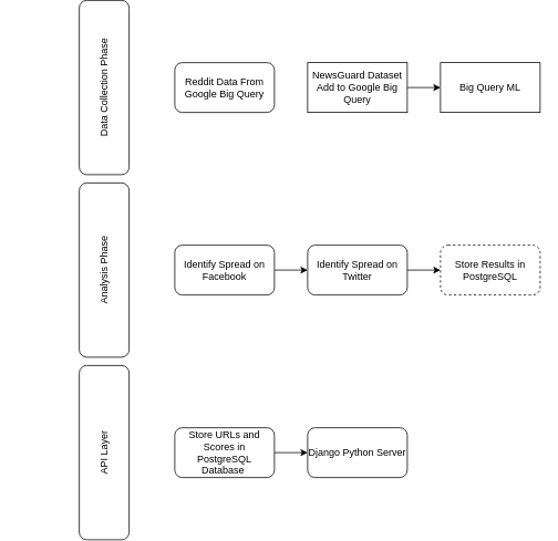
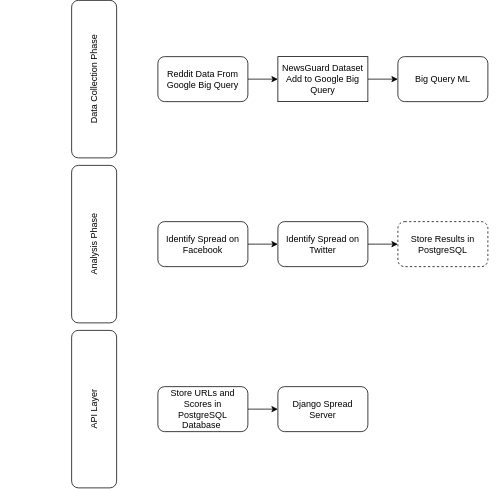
  <mxCell id="0" />
  <mxCell id="1" parent="0" />
+ <mxCell id="2" value="" style="edgeStyle=orthogonalEdgeStyle;rounded=0;orthogonalLoop=1;jettySize=auto;html=1;" edge="1" parent="1" source="3" target="5"><mxGeometry relative="1" as="geometry" /></mxCell>
  <mxCell id="3" value="Reddit Data From Google Big Query" style="rounded=1;whiteSpace=wrap;html=1;" vertex="1" parent="1"><mxGeometry x="210" y="20" width="120" height="60" as="geometry" /></mxCell>
  <mxCell id="4" value="" style="edgeStyle=orthogonalEdgeStyle;rounded=0;orthogonalLoop=1;jettySize=auto;html=1;" edge="1" parent="1" source="5" target="8"><mxGeometry relative="1" as="geometry" /></mxCell>
  <mxCell id="5" value="NewsGuard Dataset Add to Google Big Query" style="whiteSpace=wrap;html=1;rounded=0;" vertex="1" parent="1"><mxGeometry x="370" y="20" width="120" height="60" as="geometry" /></mxCell>
  <mxCell id="6" value="Data Collection Phase" style="rounded=1;whiteSpace=wrap;html=1;direction=west;rotation=270;" vertex="1" parent="1"><mxGeometry x="20" y="20" width="210" height="60" as="geometry" /></mxCell>
  <mxCell id="7" value="Analysis Phase" style="rounded=1;whiteSpace=wrap;html=1;direction=west;rotation=270;" vertex="1" parent="1"><mxGeometry x="20" y="240" width="210" height="60" as="geometry" /></mxCell>
- <mxCell id="8" value="Big Query ML" style="whiteSpace=wrap;html=1;rounded=0;" vertex="1" parent="1"><mxGeometry x="530" y="20" width="120" height="60" as="geometry" /></mxCell>
+ <mxCell id="8" value="Big Query ML" style="rounded=1;whiteSpace=wrap;html=1;" vertex="1" parent="1"><mxGeometry x="530" y="20" width="120" height="60" as="geometry" /></mxCell>
  <mxCell id="9" value="" style="edgeStyle=orthogonalEdgeStyle;rounded=0;orthogonalLoop=1;jettySize=auto;html=1;" edge="1" parent="1" source="10" target="12"><mxGeometry relative="1" as="geometry" /></mxCell>
  <mxCell id="10" value="Identify Spread on Facebook" style="rounded=1;whiteSpace=wrap;html=1;" vertex="1" parent="1"><mxGeometry x="210" y="240" width="120" height="60" as="geometry" /></mxCell>
  <mxCell id="11" value="" style="edgeStyle=orthogonalEdgeStyle;rounded=0;orthogonalLoop=1;jettySize=auto;html=1;" edge="1" parent="1" source="12" target="13"><mxGeometry relative="1" as="geometry" /></mxCell>
  <mxCell id="12" value="Identify Spread on Twitter" style="rounded=1;whiteSpace=wrap;html=1;" vertex="1" parent="1"><mxGeometry x="370" y="240" width="120" height="60" as="geometry" /></mxCell>
  <mxCell id="13" value="Store Results in PostgreSQL" style="rounded=1;whiteSpace=wrap;html=1;dashed=1;" vertex="1" parent="1"><mxGeometry x="530" y="240" width="120" height="60" as="geometry" /></mxCell>
  <mxCell id="14" value="API Layer" style="rounded=1;whiteSpace=wrap;html=1;direction=west;rotation=270;" vertex="1" parent="1"><mxGeometry x="20" y="460" width="210" height="60" as="geometry" /></mxCell>
  <mxCell id="15" value="" style="edgeStyle=orthogonalEdgeStyle;rounded=0;orthogonalLoop=1;jettySize=auto;html=1;" edge="1" parent="1" source="16" target="17"><mxGeometry relative="1" as="geometry" /></mxCell>
  <mxCell id="16" value="Store URLs and Scores in PostgreSQL Database&amp;nbsp;" style="rounded=1;whiteSpace=wrap;html=1;" vertex="1" parent="1"><mxGeometry x="210" y="460" width="120" height="60" as="geometry" /></mxCell>
- <mxCell id="17" value="Django Python Server" style="rounded=1;whiteSpace=wrap;html=1;" vertex="1" parent="1"><mxGeometry x="370" y="460" width="120" height="60" as="geometry" /></mxCell>
+ <mxCell id="17" value="Django Spread Server" style="rounded=1;whiteSpace=wrap;html=1;" vertex="1" parent="1"><mxGeometry x="370" y="460" width="120" height="60" as="geometry" /></mxCell>
